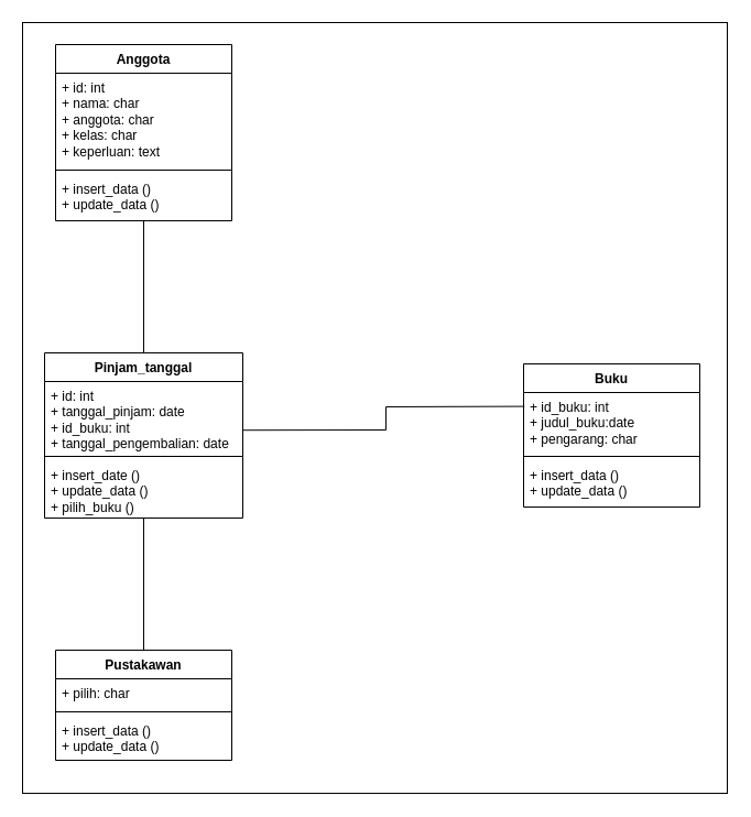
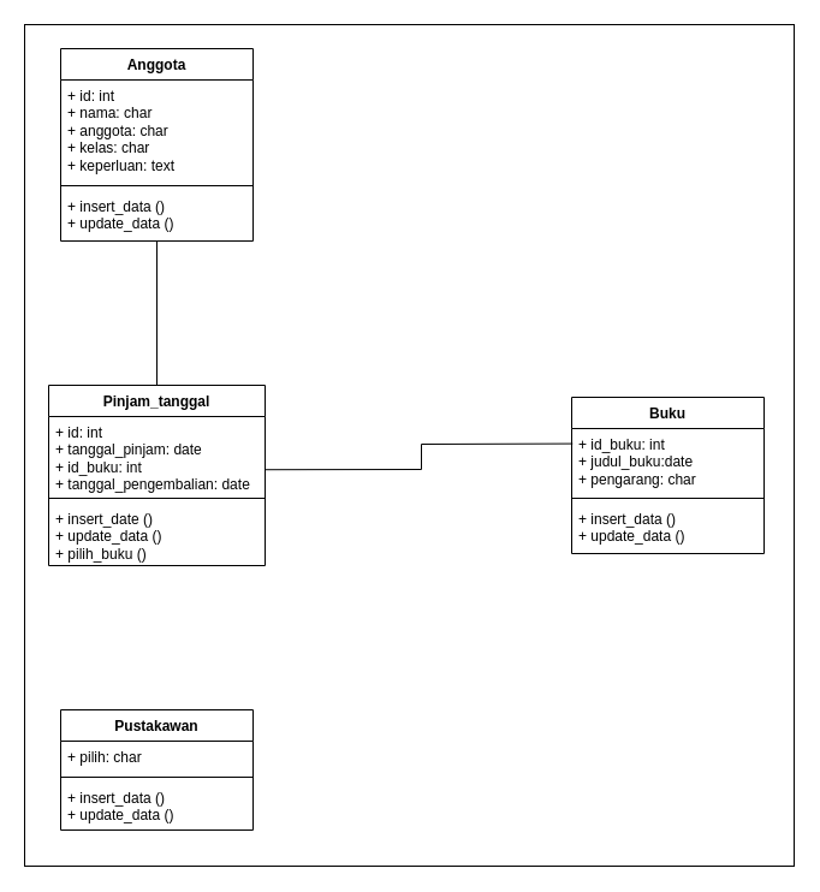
  <mxCell id="0" />
  <mxCell id="1" parent="0" />
  <mxCell id="2" value="" style="rounded=0;whiteSpace=wrap;html=1;" vertex="1" parent="1"><mxGeometry x="20" y="20" width="640" height="700" as="geometry" /></mxCell>
  <mxCell id="3" value="Pinjam_tanggal" style="swimlane;fontStyle=1;align=center;verticalAlign=top;childLayout=stackLayout;horizontal=1;startSize=26;horizontalStack=0;resizeParent=1;resizeParentMax=0;resizeLast=0;collapsible=1;marginBottom=0;whiteSpace=wrap;html=1;" vertex="1" parent="1"><mxGeometry y="320" width="180" height="150" as="geometry" x="40" /></mxCell>
  <mxCell id="4" value="+ id: int&lt;br&gt;+ tanggal_pinjam: date&lt;br&gt;+ id_buku: int&lt;br&gt;+ tanggal_pengembalian: date" style="text;strokeColor=none;fillColor=none;align=left;verticalAlign=top;spacingLeft=4;spacingRight=4;overflow=hidden;rotatable=0;points=[[0,0.5],[1,0.5]];portConstraint=eastwest;whiteSpace=wrap;html=1;" vertex="1" parent="3"><mxGeometry y="26" width="180" height="64" as="geometry" /></mxCell>
  <mxCell id="5" value="" style="line;strokeWidth=1;fillColor=none;align=left;verticalAlign=middle;spacingTop=-1;spacingLeft=3;spacingRight=3;rotatable=0;labelPosition=right;points=[];portConstraint=eastwest;strokeColor=inherit;" vertex="1" parent="3"><mxGeometry y="90" width="180" height="8" as="geometry" /></mxCell>
  <mxCell id="6" value="+ insert_date ()&lt;br&gt;+ update_data ()&lt;br&gt;+ pilih_buku ()" style="text;strokeColor=none;fillColor=none;align=left;verticalAlign=top;spacingLeft=4;spacingRight=4;overflow=hidden;rotatable=0;points=[[0,0.5],[1,0.5]];portConstraint=eastwest;whiteSpace=wrap;html=1;" vertex="1" parent="3"><mxGeometry y="98" width="180" height="52" as="geometry" /></mxCell>
  <mxCell id="7" value="Anggota" style="swimlane;fontStyle=1;align=center;verticalAlign=top;childLayout=stackLayout;horizontal=1;startSize=26;horizontalStack=0;resizeParent=1;resizeParentMax=0;resizeLast=0;collapsible=1;marginBottom=0;whiteSpace=wrap;html=1;" vertex="1" parent="1"><mxGeometry x="50" y="40" width="160" height="160" as="geometry" /></mxCell>
  <mxCell id="8" value="+ id: int&lt;br&gt;+ nama: char&lt;br&gt;+ anggota: char&lt;br&gt;+ kelas: char&lt;br&gt;+ keperluan: text" style="text;strokeColor=none;fillColor=none;align=left;verticalAlign=top;spacingLeft=4;spacingRight=4;overflow=hidden;rotatable=0;points=[[0,0.5],[1,0.5]];portConstraint=eastwest;whiteSpace=wrap;html=1;" vertex="1" parent="7"><mxGeometry y="26" width="160" height="84" as="geometry" /></mxCell>
  <mxCell id="9" value="" style="line;strokeWidth=1;fillColor=none;align=left;verticalAlign=middle;spacingTop=-1;spacingLeft=3;spacingRight=3;rotatable=0;labelPosition=right;points=[];portConstraint=eastwest;strokeColor=inherit;" vertex="1" parent="7"><mxGeometry y="110" width="160" height="8" as="geometry" /></mxCell>
  <mxCell id="10" value="+ insert_data ()&lt;br&gt;+ update_data ()" style="text;strokeColor=none;fillColor=none;align=left;verticalAlign=top;spacingLeft=4;spacingRight=4;overflow=hidden;rotatable=0;points=[[0,0.5],[1,0.5]];portConstraint=eastwest;whiteSpace=wrap;html=1;" vertex="1" parent="7"><mxGeometry y="118" width="160" height="42" as="geometry" /></mxCell>
  <mxCell id="11" value="Pustakawan" style="swimlane;fontStyle=1;align=center;verticalAlign=top;childLayout=stackLayout;horizontal=1;startSize=26;horizontalStack=0;resizeParent=1;resizeParentMax=0;resizeLast=0;collapsible=1;marginBottom=0;whiteSpace=wrap;html=1;" vertex="1" parent="1"><mxGeometry x="50" y="590" width="160" height="100" as="geometry" /></mxCell>
  <mxCell id="12" value="+ pilih: char" style="text;strokeColor=none;fillColor=none;align=left;verticalAlign=top;spacingLeft=4;spacingRight=4;overflow=hidden;rotatable=0;points=[[0,0.5],[1,0.5]];portConstraint=eastwest;whiteSpace=wrap;html=1;" vertex="1" parent="11"><mxGeometry y="26" width="160" height="26" as="geometry" /></mxCell>
  <mxCell id="13" value="" style="line;strokeWidth=1;fillColor=none;align=left;verticalAlign=middle;spacingTop=-1;spacingLeft=3;spacingRight=3;rotatable=0;labelPosition=right;points=[];portConstraint=eastwest;strokeColor=inherit;" vertex="1" parent="11"><mxGeometry y="52" width="160" height="8" as="geometry" /></mxCell>
  <mxCell id="14" value="+ insert_data ()&lt;br&gt;+ update_data ()" style="text;strokeColor=none;fillColor=none;align=left;verticalAlign=top;spacingLeft=4;spacingRight=4;overflow=hidden;rotatable=0;points=[[0,0.5],[1,0.5]];portConstraint=eastwest;whiteSpace=wrap;html=1;" vertex="1" parent="11"><mxGeometry y="60" width="160" height="40" as="geometry" /></mxCell>
  <mxCell id="15" value="Buku" style="swimlane;fontStyle=1;align=center;verticalAlign=top;childLayout=stackLayout;horizontal=1;startSize=26;horizontalStack=0;resizeParent=1;resizeParentMax=0;resizeLast=0;collapsible=1;marginBottom=0;whiteSpace=wrap;html=1;" vertex="1" parent="1"><mxGeometry x="475" y="330" width="160" height="130" as="geometry" /></mxCell>
  <mxCell id="16" value="+ id_buku: int&lt;br&gt;+ judul_buku:date&lt;br&gt;+ pengarang: char" style="text;strokeColor=none;fillColor=none;align=left;verticalAlign=top;spacingLeft=4;spacingRight=4;overflow=hidden;rotatable=0;points=[[0,0.5],[1,0.5]];portConstraint=eastwest;whiteSpace=wrap;html=1;" vertex="1" parent="15"><mxGeometry y="26" width="160" height="54" as="geometry" /></mxCell>
  <mxCell id="17" value="" style="line;strokeWidth=1;fillColor=none;align=left;verticalAlign=middle;spacingTop=-1;spacingLeft=3;spacingRight=3;rotatable=0;labelPosition=right;points=[];portConstraint=eastwest;strokeColor=inherit;" vertex="1" parent="15"><mxGeometry y="80" width="160" height="8" as="geometry" /></mxCell>
  <mxCell id="18" value="+ insert_data ()&lt;br style=&quot;border-color: var(--border-color);&quot;&gt;+ update_data ()" style="text;strokeColor=none;fillColor=none;align=left;verticalAlign=top;spacingLeft=4;spacingRight=4;overflow=hidden;rotatable=0;points=[[0,0.5],[1,0.5]];portConstraint=eastwest;whiteSpace=wrap;html=1;" vertex="1" parent="15"><mxGeometry y="88" width="160" height="42" as="geometry" /></mxCell>
  <mxCell id="19" value="" style="endArrow=none;html=1;rounded=0;exitX=0.999;exitY=0.691;exitDx=0;exitDy=0;exitPerimeter=0;entryX=0.005;entryY=0.233;entryDx=0;entryDy=0;entryPerimeter=0;" edge="1" parent="1" source="4" target="16"><mxGeometry width="50" height="50" relative="1" as="geometry"><mxPoint x="420" y="440" as="sourcePoint" /><mxPoint x="470" y="370" as="targetPoint" /><Array as="points"><mxPoint x="350" y="390" /><mxPoint x="350" y="369" /></Array></mxGeometry></mxCell>
  <mxCell id="20" value="" style="endArrow=none;html=1;rounded=0;" edge="1" parent="1" source="3" target="10"><mxGeometry width="50" height="50" relative="1" as="geometry"><mxPoint x="290" y="370" as="sourcePoint" /><mxPoint x="340" y="320" as="targetPoint" /></mxGeometry></mxCell>
- <mxCell id="21" value="" style="endArrow=none;html=1;rounded=0;" edge="1" parent="1" source="11" target="6"><mxGeometry width="50" height="50" relative="1" as="geometry"><mxPoint x="290" y="610" as="sourcePoint" /><mxPoint x="340" y="560" as="targetPoint" /></mxGeometry></mxCell>
